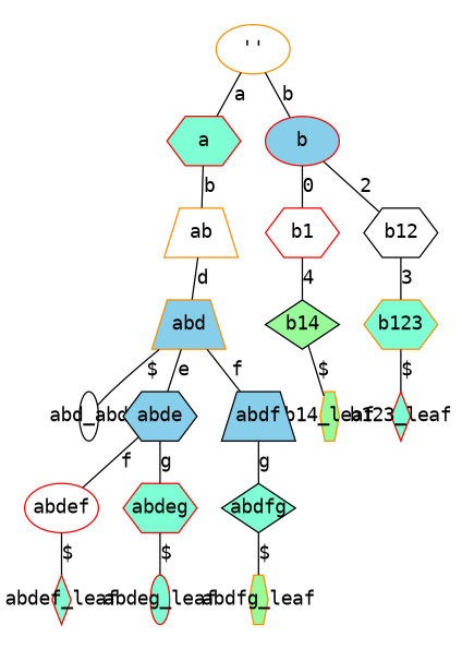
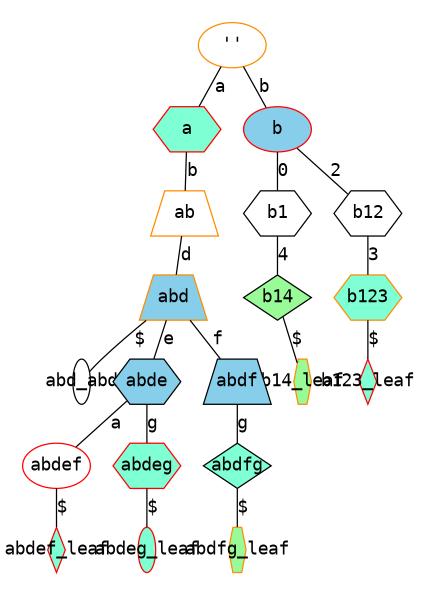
  digraph {
    fontname="DejaVu Sans Mono"
    ranksep=0.05
    node [color=red fillcolor=aquamarine fixedsize=true fontname="DejaVu Sans Mono" shape=hexagon style=filled]
    edge [arrowhead=none fontname="DejaVu Sans Mono"]
    n1 [color=darkorange fillcolor=white label="''" shape=ellipse]
    a
    b [fillcolor=skyblue shape=ellipse]
    ab [color=darkorange fillcolor=white shape=trapezium]
-   b1 [fillcolor=white]
+   b1 [color=black fillcolor=white]
    b12 [color=black fillcolor=white]
    n7 [color=black fillcolor=white label=abd_abd shape=ellipse width=0.2]
    abdef_leaf [shape=diamond width=0.2]
    abdeg_leaf [shape=ellipse width=0.2]
    abdfg_leaf [color=darkorange fillcolor=palegreen width=0.2]
    b123_leaf [shape=diamond width=0.2]
    b14_leaf [color=darkorange fillcolor=palegreen width=0.2]
    abd [color=darkorange fillcolor=skyblue shape=trapezium]
    abde [color=black fillcolor=skyblue]
    abdf [color=black fillcolor=skyblue shape=trapezium]
    abdef [fillcolor=white shape=ellipse]
    abdeg
    abdfg [color=black shape=diamond]
    b14 [color=black fillcolor=palegreen shape=diamond]
    b123 [color=darkorange]
    n1 -> a [label=a]
    n1 -> b [label=b]
    a -> ab [label=b]
    b -> b1 [label=0]
    b -> b12 [label=2]
    ab -> abd [label=d]
    b1 -> b14 [label=4]
    b12 -> b123 [label=3]
    abd -> n7 [label="$"]
    abd -> abde [label=e]
    abd -> abdf [label=f]
-   abde -> abdef [label=f]
+   abde -> abdef [label=a]
    abde -> abdeg [label=g]
    abdf -> abdfg [label=g]
    abdef -> abdef_leaf [label="$"]
    abdeg -> abdeg_leaf [label="$"]
    abdfg -> abdfg_leaf [label="$"]
    b14 -> b14_leaf [label="$"]
    b123 -> b123_leaf [label="$"]
  }
